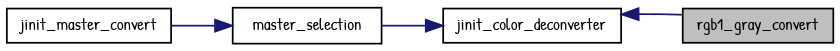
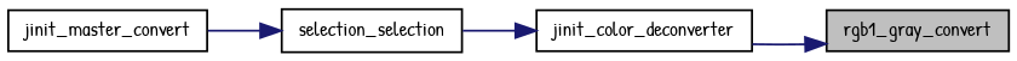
  digraph {
    fontname="Patrick Hand"
    rankdir=RL
    node [color=black fontname="Patrick Hand" fontsize=10 shape=record]
    edge [color=midnightblue dir=back fontname="Patrick Hand" fontsize=10 labelfontname=Helvetica labelfontsize=10 style=solid]
    n1 [fillcolor=grey75 fontcolor=black height=0.2 label=rgb1_gray_convert style=filled width=0.4]
    n2 [height=0.2 label=jinit_color_deconverter width=0.4]
-   n3 [height=0.2 label=master_selection width=0.4]
+   n3 [height=0.2 label=selection_selection width=0.4]
    n4 [height=0.2 label=jinit_master_convert width=0.4]
-   n2 -> n1
+   n1 -> n2
    n2 -> n3
    n3 -> n4
  }
